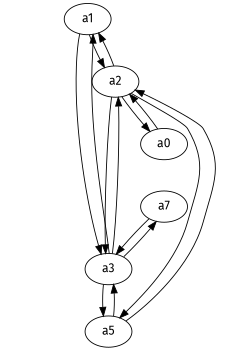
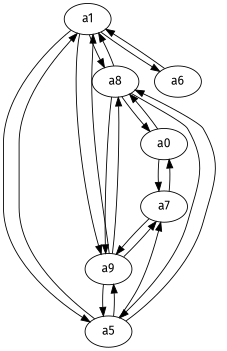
  digraph {
    fontname="Fira Sans"
    node [fontname="Fira Sans"]
    edge [fontname="Fira Sans"]
    a1
-   a2
-   a3
+   a2 [label=a8]
+   a3 [label=a9]
    a5
+   a6
    n6 [label=a0]
    a7
    a1 -> a2
    a1 -> a3
+   a1 -> a5
+   a1 -> a6
    a2 -> a1
    a2 -> a3
    a2 -> a5
    a2 -> n6
    a3 -> a1
    a3 -> a2
    a3 -> a5
    a3 -> a7
+   a5 -> a1
    a5 -> a2
    a5 -> a3
+   a5 -> a7
+   a6 -> a1
    n6 -> a2
+   n6 -> a7
    a7 -> a3
+   a7 -> n6
  }
